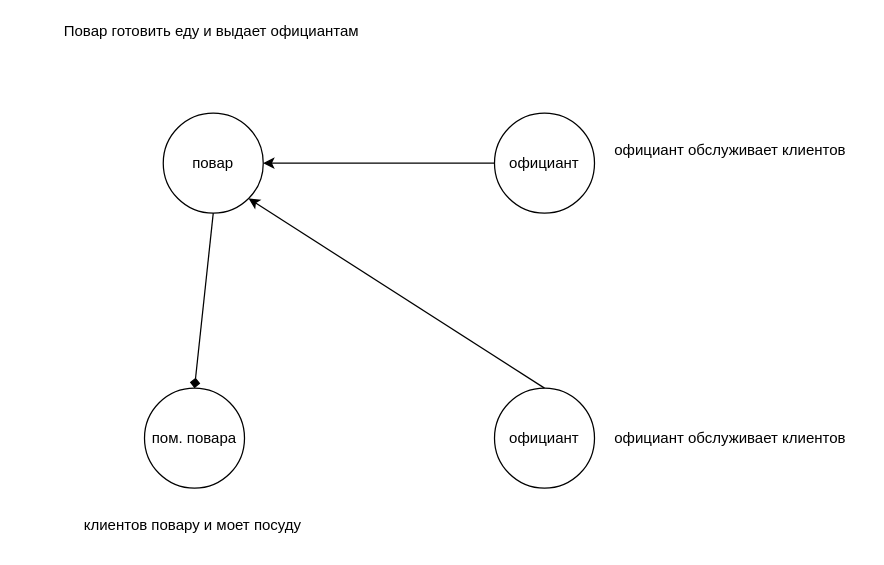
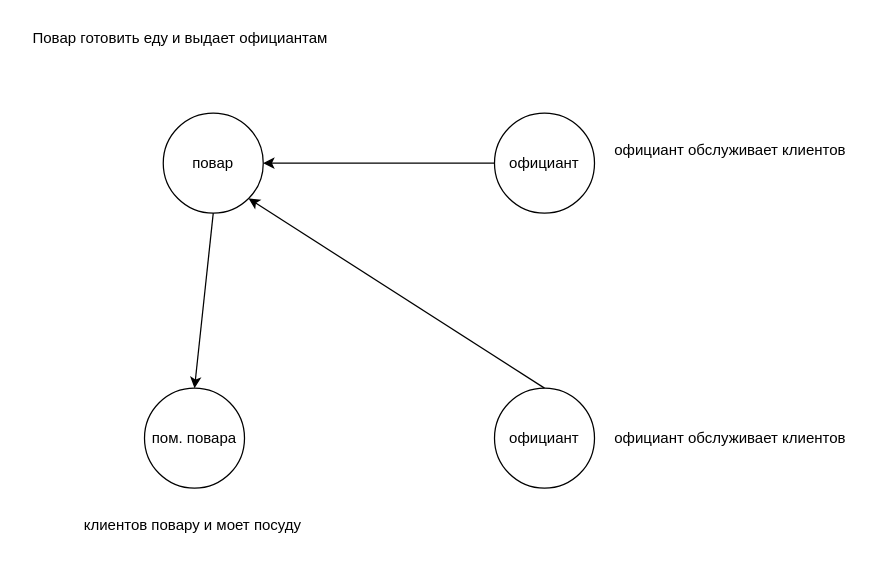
  <mxCell id="0" />
  <mxCell id="1" parent="0" />
  <mxCell id="2" value="повар" style="ellipse;whiteSpace=wrap;html=1;aspect=fixed;" vertex="1" parent="1"><mxGeometry x="130" y="90" width="80" height="80" as="geometry" /></mxCell>
  <mxCell id="3" style="edgeStyle=orthogonalEdgeStyle;rounded=0;orthogonalLoop=1;jettySize=auto;html=1;entryX=1;entryY=0.5;entryDx=0;entryDy=0;" edge="1" parent="1" source="4" target="2"><mxGeometry relative="1" as="geometry"><mxPoint x="355" y="210" as="targetPoint" /><mxPoint x="345" y="190" as="sourcePoint" /></mxGeometry></mxCell>
  <mxCell id="4" value="официант" style="ellipse;whiteSpace=wrap;html=1;aspect=fixed;" vertex="1" parent="1"><mxGeometry x="395" y="90" width="80" height="80" as="geometry" /></mxCell>
  <mxCell id="5" value="пом. повара" style="ellipse;whiteSpace=wrap;html=1;aspect=fixed;" vertex="1" parent="1"><mxGeometry x="115" y="310" width="80" height="80" as="geometry" /></mxCell>
  <mxCell id="6" value="официант" style="ellipse;whiteSpace=wrap;html=1;aspect=fixed;" vertex="1" parent="1"><mxGeometry x="395" y="310" width="80" height="80" as="geometry" /></mxCell>
- <mxCell id="7" value="" style="endArrow=diamond;html=1;exitX=0.5;exitY=1;exitDx=0;exitDy=0;entryX=0.5;entryY=0;entryDx=0;entryDy=0;" edge="1" parent="1" source="2" target="5"><mxGeometry width="50" height="50" relative="1" as="geometry"><mxPoint x="355" y="310" as="sourcePoint" /><mxPoint x="115" y="300" as="targetPoint" /></mxGeometry></mxCell>
+ <mxCell id="7" value="" style="endArrow=classic;html=1;exitX=0.5;exitY=1;exitDx=0;exitDy=0;entryX=0.5;entryY=0;entryDx=0;entryDy=0;" edge="1" parent="1" source="2" target="5"><mxGeometry width="50" height="50" relative="1" as="geometry"><mxPoint x="355" y="310" as="sourcePoint" /><mxPoint x="115" y="300" as="targetPoint" /></mxGeometry></mxCell>
  <mxCell id="8" value="" style="endArrow=classic;html=1;exitX=0.5;exitY=0;exitDx=0;exitDy=0;entryX=1;entryY=1;entryDx=0;entryDy=0;" edge="1" parent="1" source="6" target="2"><mxGeometry width="50" height="50" relative="1" as="geometry"><mxPoint x="355" y="310" as="sourcePoint" /><mxPoint x="405" y="260" as="targetPoint" /></mxGeometry></mxCell>
  <mxCell id="9" value="официант обслуживает клиентов&amp;nbsp;" style="text;html=1;align=center;verticalAlign=middle;resizable=0;points=[];autosize=1;" vertex="1" parent="1"><mxGeometry x="485" y="110" width="200" height="20" as="geometry" /></mxCell>
  <mxCell id="10" value="официант обслуживает клиентов&amp;nbsp;" style="text;html=1;align=center;verticalAlign=middle;resizable=0;points=[];autosize=1;" vertex="1" parent="1"><mxGeometry x="485" y="340" width="200" height="20" as="geometry" /></mxCell>
- <mxCell id="11" value="Повар готовить еду и выдает официантам&amp;nbsp;" style="text;html=1;align=center;verticalAlign=middle;resizable=0;points=[];autosize=1;" vertex="1" parent="1"><mxGeometry x="45" y="15" width="250" height="20" as="geometry" /></mxCell>
+ <mxCell id="11" value="Повар готовить еду и выдает официантам&amp;nbsp;" style="text;html=1;align=center;verticalAlign=middle;resizable=0;points=[];autosize=1;" vertex="1" parent="1"><mxGeometry x="20" y="20" width="250" height="20" as="geometry" /></mxCell>
  <mxCell id="12" value="клиентов повару и моет посуду&amp;nbsp;" style="text;html=1;align=center;verticalAlign=middle;resizable=0;points=[];autosize=1;" vertex="1" parent="1"><mxGeometry x="60" y="410" width="190" height="20" as="geometry" /></mxCell>
